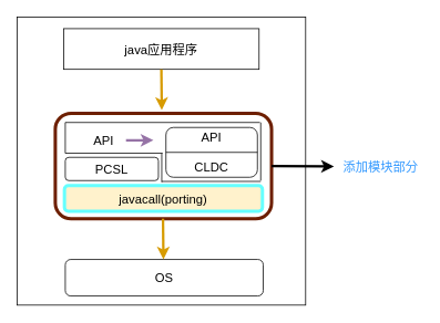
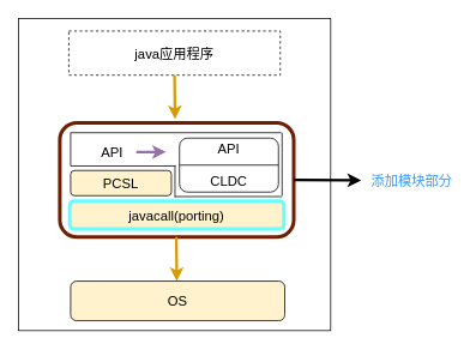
  <mxCell id="0" />
  <mxCell id="1" parent="0" />
  <mxCell id="2" value="" style="whiteSpace=wrap;html=1;aspect=fixed;strokeColor=#000000;strokeWidth=1;fillColor=#FFFFFF;" vertex="1" parent="1"><mxGeometry x="20" y="20" width="347" height="347" as="geometry" /></mxCell>
- <mxCell id="3" value="&lt;font style=&quot;font-size: 15px&quot;&gt;java应用程序&lt;/font&gt;" style="rounded=0;whiteSpace=wrap;html=1;" vertex="1" parent="1"><mxGeometry x="76" y="34" width="235" height="49" as="geometry" /></mxCell>
+ <mxCell id="3" value="&lt;font style=&quot;font-size: 15px&quot;&gt;java应用程序&lt;/font&gt;" style="rounded=0;whiteSpace=wrap;html=1;dashed=1;" vertex="1" parent="1"><mxGeometry x="76" y="34" width="235" height="49" as="geometry" /></mxCell>
  <mxCell id="4" value="" style="endArrow=classic;html=1;strokeWidth=3;exitX=0.5;exitY=1;exitDx=0;exitDy=0;fillColor=#ffe6cc;strokeColor=#d79b00;" edge="1" parent="1" source="3"><mxGeometry width="50" height="50" relative="1" as="geometry"><mxPoint x="165" y="215" as="sourcePoint" /><mxPoint x="194" y="132" as="targetPoint" /></mxGeometry></mxCell>
- <mxCell id="5" value="&lt;font style=&quot;font-size: 15px&quot;&gt;OS&lt;/font&gt;" style="rounded=1;whiteSpace=wrap;html=1;strokeWidth=1;fillColor=#FFFFFF;" vertex="1" parent="1"><mxGeometry x="78" y="312" width="238" height="44" as="geometry" /></mxCell>
+ <mxCell id="5" value="&lt;font style=&quot;font-size: 15px&quot;&gt;OS&lt;/font&gt;" style="rounded=1;whiteSpace=wrap;html=1;strokeWidth=1;fillColor=#fff2cc;" vertex="1" parent="1"><mxGeometry x="78" y="312" width="238" height="44" as="geometry" /></mxCell>
  <mxCell id="6" value="" style="rounded=1;whiteSpace=wrap;html=1;strokeColor=#6D1F00;strokeWidth=4;fontColor=#ffffff;fillColor=#FFFFFF;" vertex="1" parent="1"><mxGeometry x="66" y="136" width="260" height="127" as="geometry" /></mxCell>
  <mxCell id="7" value="" style="endArrow=none;html=1;" edge="1" parent="1"><mxGeometry width="50" height="50" relative="1" as="geometry"><mxPoint x="78" y="147" as="sourcePoint" /><mxPoint x="312" y="147" as="targetPoint" /></mxGeometry></mxCell>
  <mxCell id="8" value="" style="endArrow=none;html=1;" edge="1" parent="1"><mxGeometry width="50" height="50" relative="1" as="geometry"><mxPoint x="313" y="217" as="sourcePoint" /><mxPoint x="313" y="147" as="targetPoint" /></mxGeometry></mxCell>
  <mxCell id="9" value="" style="endArrow=none;html=1;" edge="1" parent="1"><mxGeometry width="50" height="50" relative="1" as="geometry"><mxPoint x="78" y="184" as="sourcePoint" /><mxPoint x="78" y="147" as="targetPoint" /></mxGeometry></mxCell>
  <mxCell id="10" value="" style="endArrow=none;html=1;" edge="1" parent="1"><mxGeometry width="50" height="50" relative="1" as="geometry"><mxPoint x="78" y="184" as="sourcePoint" /><mxPoint x="195" y="184" as="targetPoint" /></mxGeometry></mxCell>
  <mxCell id="11" value="" style="endArrow=none;html=1;" edge="1" parent="1"><mxGeometry width="50" height="50" relative="1" as="geometry"><mxPoint x="194" y="219" as="sourcePoint" /><mxPoint x="194" y="184" as="targetPoint" /></mxGeometry></mxCell>
  <mxCell id="12" value="" style="endArrow=none;html=1;" edge="1" parent="1"><mxGeometry width="50" height="50" relative="1" as="geometry"><mxPoint x="194" y="218" as="sourcePoint" /><mxPoint x="313" y="218" as="targetPoint" /></mxGeometry></mxCell>
- <mxCell id="13" value="&lt;font style=&quot;vertical-align: inherit&quot;&gt;&lt;font style=&quot;vertical-align: inherit ; font-size: 15px&quot;&gt;PCSL&lt;/font&gt;&lt;/font&gt;" style="rounded=1;whiteSpace=wrap;html=1;" vertex="1" parent="1"><mxGeometry x="78" y="189" width="112" height="28" as="geometry" /></mxCell>
+ <mxCell id="13" value="&lt;font style=&quot;vertical-align: inherit&quot;&gt;&lt;font style=&quot;vertical-align: inherit ; font-size: 15px&quot;&gt;PCSL&lt;/font&gt;&lt;/font&gt;" style="rounded=1;whiteSpace=wrap;html=1;fillColor=#fff2cc;" vertex="1" parent="1"><mxGeometry x="78" y="189" width="112" height="28" as="geometry" /></mxCell>
  <mxCell id="14" value="&lt;font style=&quot;vertical-align: inherit ; font-size: 15px&quot;&gt;&lt;font style=&quot;vertical-align: inherit ; font-size: 15px&quot;&gt;API&lt;br&gt;&lt;br&gt;CLDC&lt;br&gt;&lt;/font&gt;&lt;/font&gt;" style="rounded=1;whiteSpace=wrap;html=1;" vertex="1" parent="1"><mxGeometry x="199" y="153" width="110" height="60" as="geometry" /></mxCell>
  <mxCell id="15" value="" style="endArrow=none;html=1;exitX=0;exitY=0.5;exitDx=0;exitDy=0;entryX=1;entryY=0.5;entryDx=0;entryDy=0;" edge="1" parent="1" source="14" target="14"><mxGeometry width="50" height="50" relative="1" as="geometry"><mxPoint x="214" y="182.5" as="sourcePoint" /><mxPoint x="300" y="183" as="targetPoint" /></mxGeometry></mxCell>
  <mxCell id="16" value="&lt;font style=&quot;vertical-align: inherit&quot;&gt;&lt;font style=&quot;vertical-align: inherit ; font-size: 15px&quot;&gt;API&lt;/font&gt;&lt;/font&gt;" style="text;html=1;align=center;verticalAlign=middle;resizable=0;points=[];autosize=1;strokeColor=none;" vertex="1" parent="1"><mxGeometry x="98" y="160" width="51" height="18" as="geometry" /></mxCell>
  <mxCell id="17" value="" style="endArrow=classic;html=1;fillColor=#e1d5e7;strokeColor=#9673a6;strokeWidth=3;" edge="1" parent="1"><mxGeometry width="50" height="50" relative="1" as="geometry"><mxPoint x="151" y="168.5" as="sourcePoint" /><mxPoint x="184" y="168.5" as="targetPoint" /></mxGeometry></mxCell>
  <mxCell id="18" value="&lt;font style=&quot;font-size: 15px&quot; color=&quot;#000000&quot;&gt;javacall(porting)&lt;/font&gt;" style="rounded=1;whiteSpace=wrap;html=1;fontColor=#ffffff;fillColor=#fff2cc;strokeColor=#66FFFF;strokeWidth=4;" vertex="1" parent="1"><mxGeometry x="77" y="223" width="238" height="31" as="geometry" /></mxCell>
  <mxCell id="19" value="" style="endArrow=classic;html=1;strokeWidth=3;exitX=0.5;exitY=1;exitDx=0;exitDy=0;fillColor=#ffe6cc;strokeColor=#d79b00;" edge="1" parent="1"><mxGeometry width="50" height="50" relative="1" as="geometry"><mxPoint x="195.5" y="263" as="sourcePoint" /><mxPoint x="196" y="312" as="targetPoint" /></mxGeometry></mxCell>
  <mxCell id="20" value="" style="endArrow=classic;html=1;strokeWidth=3;exitX=1;exitY=0.5;exitDx=0;exitDy=0;" edge="1" parent="1" source="6"><mxGeometry width="50" height="50" relative="1" as="geometry"><mxPoint x="356" y="217" as="sourcePoint" /><mxPoint x="401" y="200" as="targetPoint" /></mxGeometry></mxCell>
  <mxCell id="21" value="&lt;font style=&quot;font-size: 15px&quot; color=&quot;#3399ff&quot;&gt;添加模块部分&lt;/font&gt;" style="text;html=1;align=center;verticalAlign=middle;resizable=0;points=[];autosize=1;strokeColor=none;" vertex="1" parent="1"><mxGeometry x="407" y="190.5" width="100" height="18" as="geometry" /></mxCell>
